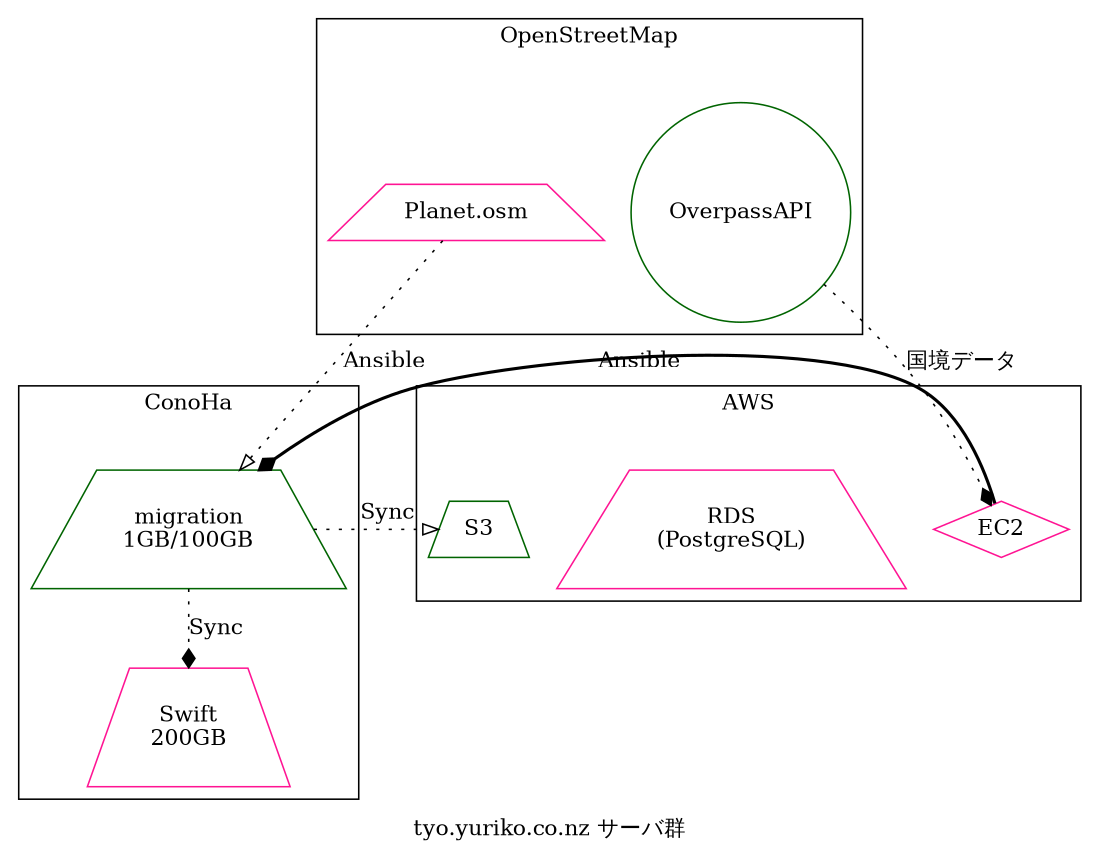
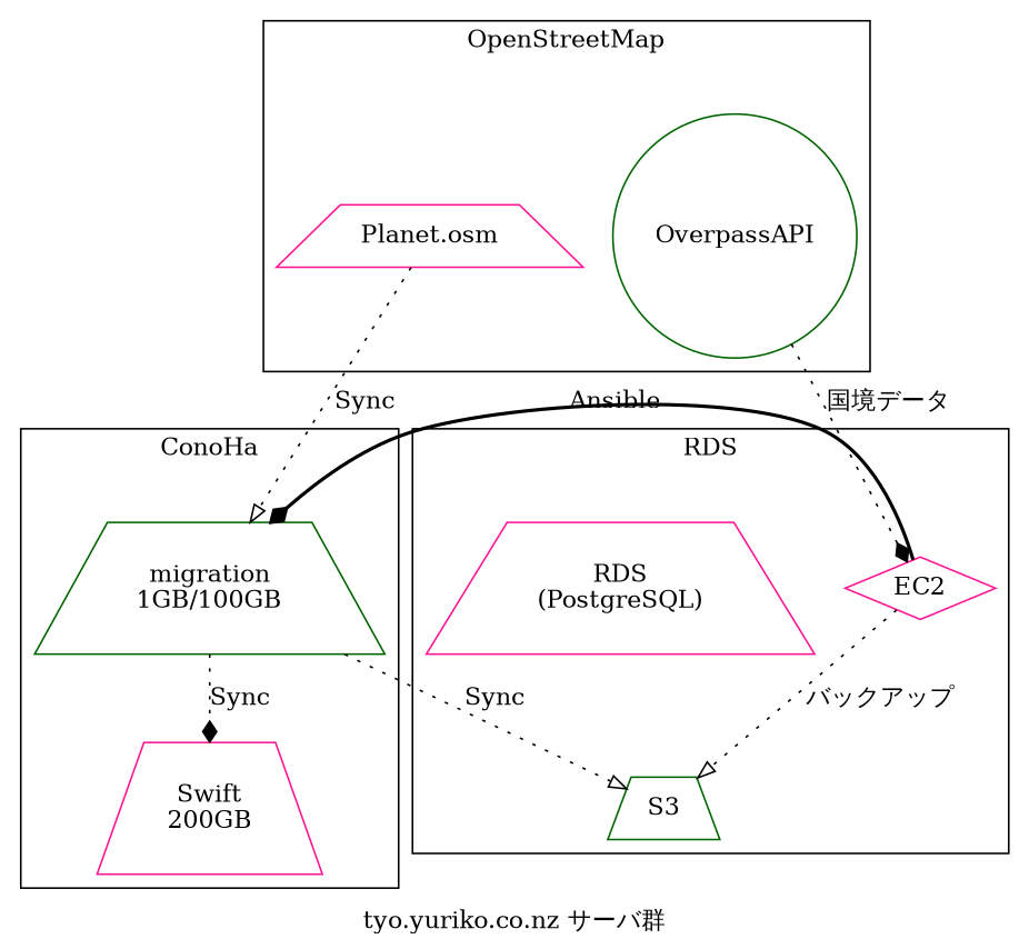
  digraph {
    label="tyo.yuriko.co.nz サーバ群"
    rankdir=TB
    node [color=deeppink shape=trapezium]
    edge [arrowhead=onormal style=dotted]
    EC2 [shape=diamond]
    n2 [label="RDS\n(PostgreSQL)"]
    S3 [color=darkgreen]
    n4 [color=darkgreen label="migration\n1GB/100GB"]
    n5 [label="Swift\n200GB"]
    n6 [label="Planet.osm"]
    OverpassAPI [color=darkgreen shape=circle]
    subgraph cluster_1 {
-     label=AWS
+     label=RDS
      EC2
      n2
      S3
    }
    subgraph cluster_2 {
      label=ConoHa
      n4
      n5
    }
    subgraph cluster_3 {
      label=OpenStreetMap
      n6
      OverpassAPI
    }
+   EC2 -> S3 [label="バックアップ"]
    EC2 -> n4 [arrowhead=diamond label=Ansible style=bold]
    n4 -> S3 [label=Sync]
    n4 -> n5 [arrowhead=diamond label=Sync]
-   n6 -> n4 [label=Ansible]
+   n6 -> n4 [label=Sync]
    OverpassAPI -> EC2 [arrowhead=diamond label="国境データ"]
  }
